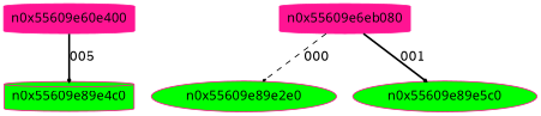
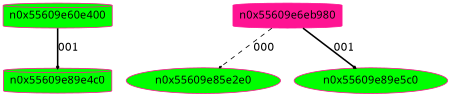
  digraph {
    node [color=deeppink fontname=Terminus shape=cylinder style=filled fillcolor=green]
    edge [arrowhead=diamond arrowsize=.3 style=bold]
-   n0x55609e60e400 [height=.1 width=.1 fillcolor=""]
+   n0x55609e60e400 [height=.1 width=.1]
    n0x55609e89e4c0 [height=.1 width=.1]
-   n0x55609e6eb080 [height=.1 width=.1 fillcolor=""]
-   n0x55609e89e2e0 [height=.1 shape=ellipse width=.1]
+   n0x55609e6eb080 [height=.1 width=.1 label=n0x55609e6eb980 fillcolor=""]
+   n0x55609e89e2e0 [height=.1 shape=ellipse width=.1 label=n0x55609e85e2e0]
    n0x55609e89e5c0 [height=.1 shape=ellipse width=.1]
-   n0x55609e60e400 -> n0x55609e89e4c0 [label=005]
+   n0x55609e60e400 -> n0x55609e89e4c0 [label=001]
    n0x55609e6eb080 -> n0x55609e89e2e0 [label=000 style=dashed]
    n0x55609e6eb080 -> n0x55609e89e5c0 [label=001]
  }
